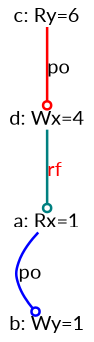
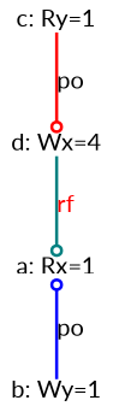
  digraph {
    fontname=Lato
    node [fixedsize=true fontname=Lato fontsize=12 shape=none]
    edge [arrowhead=odot arrowsize=0.600000 fontname=Lato fontsize=12 penwidth=1.500000 style=solid]
    n1 [height=0.166667 label="a: Rx=1" width=0.666667]
    n2 [height=0.166667 label="b: Wy=1" width=0.666667]
-   n3 [height=0.166667 label="c: Ry=6" width=0.666667]
+   n3 [height=0.166667 label="c: Ry=1" width=0.666667]
    n4 [height=0.166667 label="d: Wx=4" width=0.666667]
-   n1 -> n2 [color=blue label=po]
+   n2 -> n1 [color=blue label=po]
    n3 -> n4 [color=red label=po style=bold]
    n4 -> n1 [color=teal fontcolor=red label=rf]
  }
